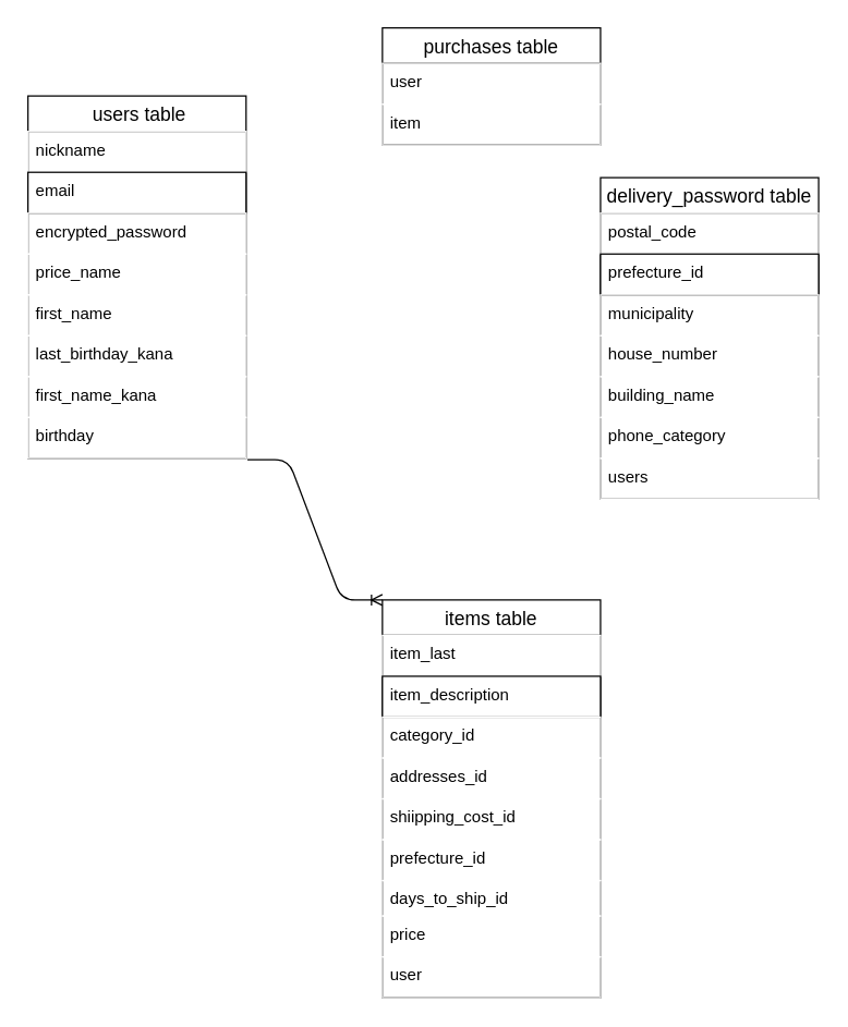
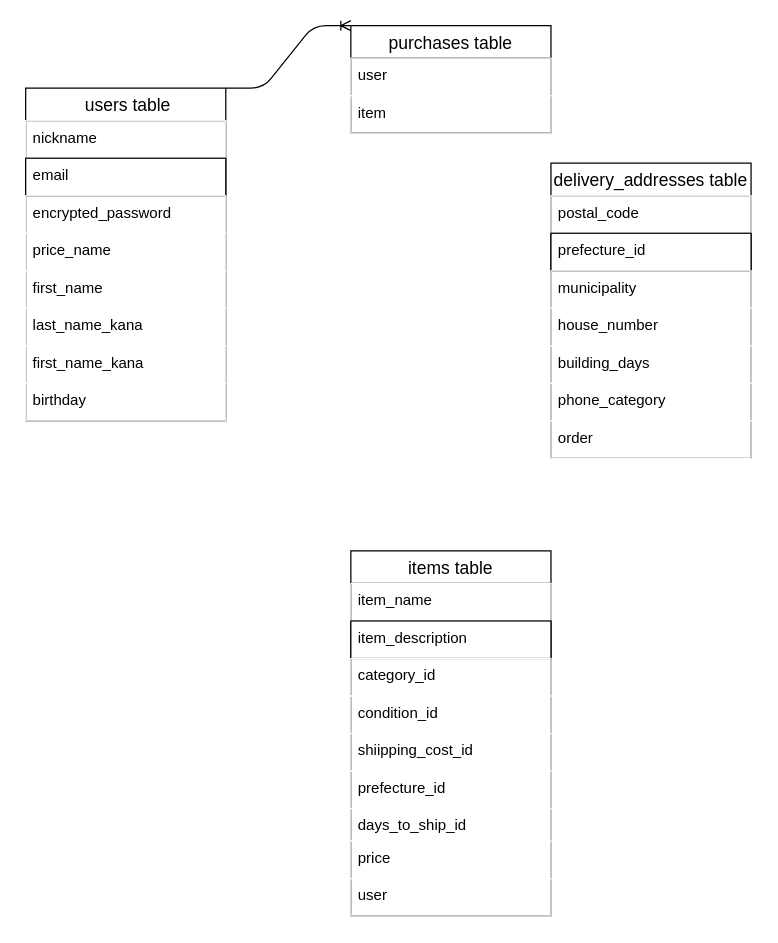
  <mxCell id="0" />
  <mxCell id="1" parent="0" />
  <mxCell id="2" value=" users table" style="swimlane;fontStyle=0;childLayout=stackLayout;horizontal=1;startSize=26;horizontalStack=0;resizeParent=1;resizeParentMax=0;resizeLast=0;collapsible=1;marginBottom=0;align=center;fontSize=14;" parent="1" vertex="1"><mxGeometry x="20" y="70" width="160" height="266" as="geometry"><mxRectangle x="170" y="190" width="110" height="30" as="alternateBounds" /></mxGeometry></mxCell>
  <mxCell id="3" value="nickname" style="text;strokeColor=#FFFFFF;fillColor=none;spacingLeft=4;spacingRight=4;overflow=hidden;rotatable=0;points=[[0,0.5],[1,0.5]];portConstraint=eastwest;fontSize=12;perimeterSpacing=1;" parent="2" vertex="1"><mxGeometry y="26" width="160" height="30" as="geometry" /></mxCell>
  <mxCell id="4" value="email" style="text;strokeColor=default;fillColor=default;spacingLeft=4;spacingRight=4;overflow=hidden;rotatable=0;points=[[0,0.5],[1,0.5]];portConstraint=eastwest;fontSize=12;perimeterSpacing=1;" parent="2" vertex="1"><mxGeometry y="56" width="160" height="30" as="geometry" /></mxCell>
  <mxCell id="5" value="encrypted_password&#10;" style="text;strokeColor=#FFFFFF;fillColor=none;spacingLeft=4;spacingRight=4;overflow=hidden;rotatable=0;points=[[0,0.5],[1,0.5]];portConstraint=eastwest;fontSize=12;perimeterSpacing=1;" parent="2" vertex="1"><mxGeometry y="86" width="160" height="30" as="geometry" /></mxCell>
  <mxCell id="6" value="price_name" style="text;strokeColor=#FFFFFF;fillColor=none;spacingLeft=4;spacingRight=4;overflow=hidden;rotatable=0;points=[[0,0.5],[1,0.5]];portConstraint=eastwest;fontSize=12;perimeterSpacing=1;" parent="2" vertex="1"><mxGeometry y="116" width="160" height="30" as="geometry" /></mxCell>
  <mxCell id="7" value="first_name" style="text;strokeColor=#FFFFFF;fillColor=none;spacingLeft=4;spacingRight=4;overflow=hidden;rotatable=0;points=[[0,0.5],[1,0.5]];portConstraint=eastwest;fontSize=12;perimeterSpacing=1;" parent="2" vertex="1"><mxGeometry y="146" width="160" height="30" as="geometry" /></mxCell>
- <mxCell id="8" value="last_birthday_kana" style="text;strokeColor=#FFFFFF;fillColor=none;spacingLeft=4;spacingRight=4;overflow=hidden;rotatable=0;points=[[0,0.5],[1,0.5]];portConstraint=eastwest;fontSize=12;perimeterSpacing=1;" parent="2" vertex="1"><mxGeometry y="176" width="160" height="30" as="geometry" /></mxCell>
+ <mxCell id="8" value="last_name_kana" style="text;strokeColor=#FFFFFF;fillColor=none;spacingLeft=4;spacingRight=4;overflow=hidden;rotatable=0;points=[[0,0.5],[1,0.5]];portConstraint=eastwest;fontSize=12;perimeterSpacing=1;" parent="2" vertex="1"><mxGeometry y="176" width="160" height="30" as="geometry" /></mxCell>
  <mxCell id="9" value="first_name_kana" style="text;strokeColor=#FFFFFF;fillColor=none;spacingLeft=4;spacingRight=4;overflow=hidden;rotatable=0;points=[[0,0.5],[1,0.5]];portConstraint=eastwest;fontSize=12;perimeterSpacing=1;" parent="2" vertex="1"><mxGeometry y="206" width="160" height="30" as="geometry" /></mxCell>
  <mxCell id="10" value="birthday" style="text;strokeColor=#FFFFFF;fillColor=none;spacingLeft=4;spacingRight=4;overflow=hidden;rotatable=0;points=[[0,0.5],[1,0.5]];portConstraint=eastwest;fontSize=12;perimeterSpacing=1;" parent="2" vertex="1"><mxGeometry y="236" width="160" height="30" as="geometry" /></mxCell>
  <mxCell id="11" value="items table" style="swimlane;fontStyle=0;childLayout=stackLayout;horizontal=1;startSize=26;horizontalStack=0;resizeParent=1;resizeParentMax=0;resizeLast=0;collapsible=1;marginBottom=0;align=center;fontSize=14;" parent="1" vertex="1"><mxGeometry x="280" y="440" width="160" height="292" as="geometry"><mxRectangle x="170" y="190" width="110" height="30" as="alternateBounds" /></mxGeometry></mxCell>
- <mxCell id="12" value="item_last" style="text;strokeColor=#FFFFFF;fillColor=none;spacingLeft=4;spacingRight=4;overflow=hidden;rotatable=0;points=[[0,0.5],[1,0.5]];portConstraint=eastwest;fontSize=12;perimeterSpacing=1;" parent="11" vertex="1"><mxGeometry y="26" width="160" height="30" as="geometry" /></mxCell>
+ <mxCell id="12" value="item_name" style="text;strokeColor=#FFFFFF;fillColor=none;spacingLeft=4;spacingRight=4;overflow=hidden;rotatable=0;points=[[0,0.5],[1,0.5]];portConstraint=eastwest;fontSize=12;perimeterSpacing=1;" parent="11" vertex="1"><mxGeometry y="26" width="160" height="30" as="geometry" /></mxCell>
  <mxCell id="13" value="item_description" style="text;strokeColor=default;fillColor=default;spacingLeft=4;spacingRight=4;overflow=hidden;rotatable=0;points=[[0,0.5],[1,0.5]];portConstraint=eastwest;fontSize=12;perimeterSpacing=1;" parent="11" vertex="1"><mxGeometry y="56" width="160" height="30" as="geometry" /></mxCell>
  <mxCell id="14" value="category_id" style="text;strokeColor=#FFFFFF;fillColor=none;spacingLeft=4;spacingRight=4;overflow=hidden;rotatable=0;points=[[0,0.5],[1,0.5]];portConstraint=eastwest;fontSize=12;perimeterSpacing=1;" parent="11" vertex="1"><mxGeometry y="86" width="160" height="30" as="geometry" /></mxCell>
- <mxCell id="15" value="addresses_id" style="text;strokeColor=#FFFFFF;fillColor=none;spacingLeft=4;spacingRight=4;overflow=hidden;rotatable=0;points=[[0,0.5],[1,0.5]];portConstraint=eastwest;fontSize=12;perimeterSpacing=1;" parent="11" vertex="1"><mxGeometry y="116" width="160" height="30" as="geometry" /></mxCell>
+ <mxCell id="15" value="condition_id" style="text;strokeColor=#FFFFFF;fillColor=none;spacingLeft=4;spacingRight=4;overflow=hidden;rotatable=0;points=[[0,0.5],[1,0.5]];portConstraint=eastwest;fontSize=12;perimeterSpacing=1;" parent="11" vertex="1"><mxGeometry y="116" width="160" height="30" as="geometry" /></mxCell>
  <mxCell id="16" value="shiipping_cost_id" style="text;strokeColor=#FFFFFF;fillColor=none;spacingLeft=4;spacingRight=4;overflow=hidden;rotatable=0;points=[[0,0.5],[1,0.5]];portConstraint=eastwest;fontSize=12;perimeterSpacing=1;" parent="11" vertex="1"><mxGeometry y="146" width="160" height="30" as="geometry" /></mxCell>
  <mxCell id="17" value="prefecture_id" style="text;strokeColor=#FFFFFF;fillColor=none;spacingLeft=4;spacingRight=4;overflow=hidden;rotatable=0;points=[[0,0.5],[1,0.5]];portConstraint=eastwest;fontSize=12;perimeterSpacing=1;" parent="11" vertex="1"><mxGeometry y="176" width="160" height="30" as="geometry" /></mxCell>
  <mxCell id="18" value="days_to_ship_id" style="text;strokeColor=#FFFFFF;fillColor=none;spacingLeft=4;spacingRight=4;overflow=hidden;rotatable=0;points=[[0,0.5],[1,0.5]];portConstraint=eastwest;fontSize=12;perimeterSpacing=1;" parent="11" vertex="1"><mxGeometry y="206" width="160" height="26" as="geometry" /></mxCell>
  <mxCell id="19" value="price" style="text;strokeColor=#FFFFFF;fillColor=none;spacingLeft=4;spacingRight=4;overflow=hidden;rotatable=0;points=[[0,0.5],[1,0.5]];portConstraint=eastwest;fontSize=12;perimeterSpacing=1;" parent="11" vertex="1"><mxGeometry y="232" width="160" height="30" as="geometry" /></mxCell>
  <mxCell id="20" value="user" style="text;strokeColor=#FFFFFF;fillColor=none;spacingLeft=4;spacingRight=4;overflow=hidden;rotatable=0;points=[[0,0.5],[1,0.5]];portConstraint=eastwest;fontSize=12;perimeterSpacing=1;" parent="11" vertex="1"><mxGeometry y="262" width="160" height="30" as="geometry" /></mxCell>
  <mxCell id="21" value="purchases table" style="swimlane;fontStyle=0;childLayout=stackLayout;horizontal=1;startSize=26;horizontalStack=0;resizeParent=1;resizeParentMax=0;resizeLast=0;collapsible=1;marginBottom=0;align=center;fontSize=14;" parent="1" vertex="1"><mxGeometry x="280" y="20" width="160" height="86" as="geometry"><mxRectangle x="170" y="190" width="110" height="30" as="alternateBounds" /></mxGeometry></mxCell>
  <mxCell id="22" value="user" style="text;strokeColor=#FFFFFF;fillColor=none;spacingLeft=4;spacingRight=4;overflow=hidden;rotatable=0;points=[[0,0.5],[1,0.5]];portConstraint=eastwest;fontSize=12;perimeterSpacing=1;" parent="21" vertex="1"><mxGeometry y="26" width="160" height="30" as="geometry" /></mxCell>
  <mxCell id="23" value="item" style="text;strokeColor=#FFFFFF;fillColor=none;spacingLeft=4;spacingRight=4;overflow=hidden;rotatable=0;points=[[0,0.5],[1,0.5]];portConstraint=eastwest;fontSize=12;perimeterSpacing=1;" parent="21" vertex="1"><mxGeometry y="56" width="160" height="30" as="geometry" /></mxCell>
- <mxCell id="24" value="delivery_password table" style="swimlane;fontStyle=0;childLayout=stackLayout;horizontal=1;startSize=26;horizontalStack=0;resizeParent=1;resizeParentMax=0;resizeLast=0;collapsible=1;marginBottom=0;align=center;fontSize=14;" parent="1" vertex="1"><mxGeometry x="440" y="130" width="160" height="236" as="geometry"><mxRectangle x="170" y="190" width="110" height="30" as="alternateBounds" /></mxGeometry></mxCell>
+ <mxCell id="24" value="delivery_addresses table" style="swimlane;fontStyle=0;childLayout=stackLayout;horizontal=1;startSize=26;horizontalStack=0;resizeParent=1;resizeParentMax=0;resizeLast=0;collapsible=1;marginBottom=0;align=center;fontSize=14;" parent="1" vertex="1"><mxGeometry x="440" y="130" width="160" height="236" as="geometry"><mxRectangle x="170" y="190" width="110" height="30" as="alternateBounds" /></mxGeometry></mxCell>
  <mxCell id="25" value="postal_code" style="text;strokeColor=#FFFFFF;fillColor=none;spacingLeft=4;spacingRight=4;overflow=hidden;rotatable=0;points=[[0,0.5],[1,0.5]];portConstraint=eastwest;fontSize=12;perimeterSpacing=1;" parent="24" vertex="1"><mxGeometry y="26" width="160" height="30" as="geometry" /></mxCell>
  <mxCell id="26" value="prefecture_id" style="text;strokeColor=default;fillColor=default;spacingLeft=4;spacingRight=4;overflow=hidden;rotatable=0;points=[[0,0.5],[1,0.5]];portConstraint=eastwest;fontSize=12;perimeterSpacing=1;whiteSpace=wrap;" parent="24" vertex="1"><mxGeometry y="56" width="160" height="30" as="geometry" /></mxCell>
  <mxCell id="27" value="municipality" style="text;strokeColor=#FFFFFF;fillColor=none;spacingLeft=4;spacingRight=4;overflow=hidden;rotatable=0;points=[[0,0.5],[1,0.5]];portConstraint=eastwest;fontSize=12;perimeterSpacing=1;labelBackgroundColor=default;" parent="24" vertex="1"><mxGeometry y="86" width="160" height="30" as="geometry" /></mxCell>
  <mxCell id="28" value="house_number" style="text;strokeColor=#FFFFFF;fillColor=none;spacingLeft=4;spacingRight=4;overflow=hidden;rotatable=0;points=[[0,0.5],[1,0.5]];portConstraint=eastwest;fontSize=12;perimeterSpacing=1;" parent="24" vertex="1"><mxGeometry y="116" width="160" height="30" as="geometry" /></mxCell>
- <mxCell id="29" value="building_name" style="text;strokeColor=#FFFFFF;fillColor=none;spacingLeft=4;spacingRight=4;overflow=hidden;rotatable=0;points=[[0,0.5],[1,0.5]];portConstraint=eastwest;fontSize=12;perimeterSpacing=1;" parent="24" vertex="1"><mxGeometry y="146" width="160" height="30" as="geometry" /></mxCell>
+ <mxCell id="29" value="building_days" style="text;strokeColor=#FFFFFF;fillColor=none;spacingLeft=4;spacingRight=4;overflow=hidden;rotatable=0;points=[[0,0.5],[1,0.5]];portConstraint=eastwest;fontSize=12;perimeterSpacing=1;" parent="24" vertex="1"><mxGeometry y="146" width="160" height="30" as="geometry" /></mxCell>
  <mxCell id="30" value="phone_category" style="text;strokeColor=#FFFFFF;fillColor=none;spacingLeft=4;spacingRight=4;overflow=hidden;rotatable=0;points=[[0,0.5],[1,0.5]];portConstraint=eastwest;fontSize=12;perimeterSpacing=1;" parent="24" vertex="1"><mxGeometry y="176" width="160" height="30" as="geometry" /></mxCell>
- <mxCell id="31" value="users" style="text;strokeColor=#FFFFFF;fillColor=none;spacingLeft=4;spacingRight=4;overflow=hidden;rotatable=0;points=[[0,0.5],[1,0.5]];portConstraint=eastwest;fontSize=12;perimeterSpacing=1;" parent="24" vertex="1"><mxGeometry y="206" width="160" height="30" as="geometry" /></mxCell>
- <mxCell id="33" value="" style="edgeStyle=entityRelationEdgeStyle;fontSize=12;html=1;endArrow=ERoneToMany;entryX=0;entryY=0;entryDx=0;entryDy=0;exitX=1;exitY=1;exitDx=0;exitDy=0;exitPerimeter=0;" parent="1" source="10" target="11" edge="1"><mxGeometry width="100" height="100" relative="1" as="geometry"><mxPoint x="182" y="338" as="sourcePoint" /><mxPoint x="300" y="300" as="targetPoint" /></mxGeometry></mxCell>
+ <mxCell id="31" value="order" style="text;strokeColor=#FFFFFF;fillColor=none;spacingLeft=4;spacingRight=4;overflow=hidden;rotatable=0;points=[[0,0.5],[1,0.5]];portConstraint=eastwest;fontSize=12;perimeterSpacing=1;" parent="24" vertex="1"><mxGeometry y="206" width="160" height="30" as="geometry" /></mxCell>
+ <mxCell id="32" value="" style="edgeStyle=entityRelationEdgeStyle;fontSize=12;html=1;endArrow=ERoneToMany;exitX=1;exitY=0;exitDx=0;exitDy=0;entryX=0;entryY=0;entryDx=0;entryDy=0;" parent="1" source="2" target="21" edge="1"><mxGeometry width="100" height="100" relative="1" as="geometry"><mxPoint x="220" y="260" as="sourcePoint" /><mxPoint x="320" y="160" as="targetPoint" /></mxGeometry></mxCell>
